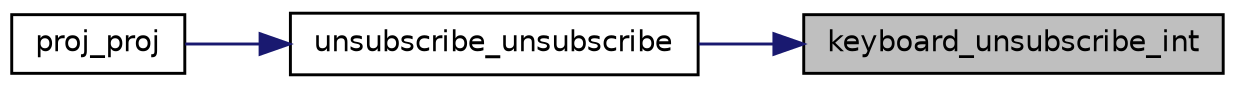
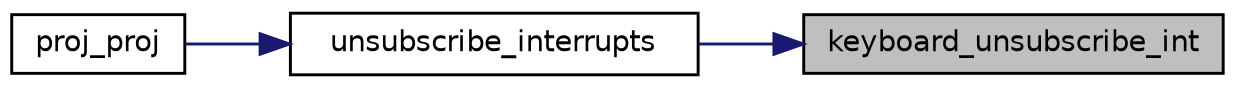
  digraph {
    rankdir=RL
    node [color=black fillcolor=white fontname=Helvetica fontsize=10 shape=record style=filled]
    edge [color=midnightblue dir=back fontname=Helvetica fontsize=10 labelfontname=Helvetica labelfontsize=10 style=solid]
    n1 [fillcolor=grey75 fontcolor=black height=0.2 label=keyboard_unsubscribe_int width=0.4]
-   n2 [height=0.2 label=unsubscribe_unsubscribe width=0.4]
+   n2 [height=0.2 label=unsubscribe_interrupts width=0.4]
    n3 [height=0.2 label=proj_proj width=0.4]
    n1 -> n2
    n2 -> n3
  }
